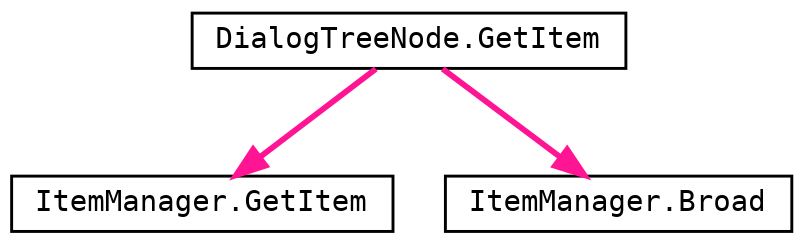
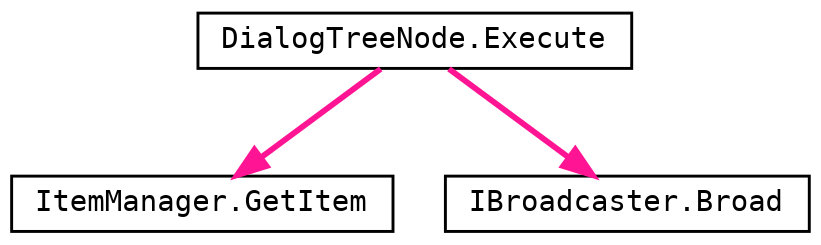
  digraph {
    fontname="DejaVu Sans Mono"
    rankdir=TB
    node [color=black fillcolor=white fontname="DejaVu Sans Mono" fontsize=10 shape=record style=filled]
    edge [color=deeppink fontname="DejaVu Sans Mono" fontsize=10 labelfontname=Helvetica labelfontsize=10 style=bold]
-   n1 [height=0.2 label="DialogTreeNode.GetItem" width=0.4]
+   n1 [height=0.2 label="DialogTreeNode.Execute" width=0.4]
    n2 [height=0.2 label="ItemManager.GetItem" width=0.4]
-   n3 [height=0.2 label="ItemManager.Broad" width=0.4]
+   n3 [height=0.2 label="IBroadcaster.Broad" width=0.4]
    n1 -> n2
    n1 -> n3
  }
